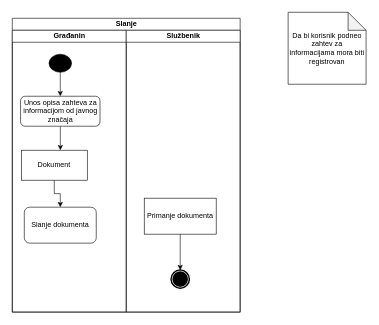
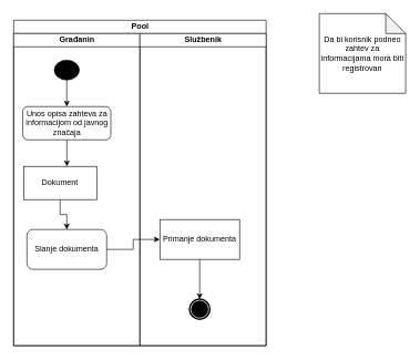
  <mxCell id="0" />
  <mxCell id="1" parent="0" />
- <mxCell id="2" value="Slanje" style="swimlane;html=1;childLayout=stackLayout;resizeParent=1;resizeParentMax=0;startSize=20;" parent="1" vertex="1"><mxGeometry x="20" y="30" width="380" height="490" as="geometry" /></mxCell>
+ <mxCell id="2" value="Pool" style="swimlane;html=1;childLayout=stackLayout;resizeParent=1;resizeParentMax=0;startSize=20;" parent="1" vertex="1"><mxGeometry x="20" y="30" width="380" height="490" as="geometry" /></mxCell>
  <mxCell id="3" value="Građanin" style="swimlane;html=1;startSize=20;align=center;labelBorderColor=none;" parent="2" vertex="1"><mxGeometry y="20" width="190" height="470" as="geometry"><mxRectangle y="20" width="30" height="460" as="alternateBounds" /></mxGeometry></mxCell>
  <mxCell id="4" style="edgeStyle=orthogonalEdgeStyle;rounded=0;orthogonalLoop=1;jettySize=auto;html=1;exitX=0.5;exitY=1;exitDx=0;exitDy=0;entryX=0.5;entryY=0;entryDx=0;entryDy=0;" parent="3" source="5" target="7" edge="1"><mxGeometry relative="1" as="geometry"><Array as="points"><mxPoint x="80" y="110" /></Array></mxGeometry></mxCell>
  <mxCell id="5" value="" style="shape=mxgraph.bpmn.shape;html=1;verticalLabelPosition=bottom;labelBackgroundColor=#000000;verticalAlign=top;align=center;perimeter=ellipsePerimeter;outlineConnect=0;outline=standard;symbol=general;fillColor=#000000;" parent="3" vertex="1"><mxGeometry x="61.25" y="40" width="37.5" height="30" as="geometry" /></mxCell>
  <mxCell id="6" style="edgeStyle=orthogonalEdgeStyle;rounded=0;orthogonalLoop=1;jettySize=auto;html=1;" parent="3" source="7" target="9" edge="1"><mxGeometry relative="1" as="geometry"><Array as="points"><mxPoint x="80" y="170" /><mxPoint x="80" y="170" /></Array></mxGeometry></mxCell>
  <mxCell id="7" value="Unos opisa zahteva za informacijom od javnog značaja" style="rounded=1;whiteSpace=wrap;html=1;align=center;fillColor=#FFFFFF;" parent="3" vertex="1"><mxGeometry x="13.75" y="110" width="132.5" height="50" as="geometry" /></mxCell>
  <mxCell id="8" style="edgeStyle=orthogonalEdgeStyle;rounded=0;orthogonalLoop=1;jettySize=auto;html=1;entryX=0.5;entryY=0;entryDx=0;entryDy=0;" parent="3" source="9" target="10" edge="1"><mxGeometry relative="1" as="geometry" /></mxCell>
  <mxCell id="9" value="Dokument" style="rounded=0;whiteSpace=wrap;html=1;fillColor=#FFFFFF;align=center;" parent="3" vertex="1"><mxGeometry x="15" y="200" width="110" height="50" as="geometry" /></mxCell>
  <mxCell id="10" value="Slanje dokumenta" style="rounded=1;whiteSpace=wrap;html=1;fillColor=#FFFFFF;align=center;" parent="3" vertex="1"><mxGeometry x="20" y="295" width="120" height="60" as="geometry" /></mxCell>
  <mxCell id="11" value="Službenik" style="swimlane;html=1;startSize=20;" parent="2" vertex="1"><mxGeometry x="190" y="20" width="190" height="470" as="geometry" /></mxCell>
  <mxCell id="12" value="Primanje dokumenta" style="whiteSpace=wrap;html=1;fillColor=#FFFFFF;align=center;rounded=0;" parent="11" vertex="1"><mxGeometry x="30" y="280" width="120" height="60" as="geometry" /></mxCell>
  <mxCell id="13" value="" style="shape=mxgraph.bpmn.shape;html=1;verticalLabelPosition=bottom;labelBackgroundColor=#ffffff;verticalAlign=top;align=center;perimeter=ellipsePerimeter;outlineConnect=0;outline=end;symbol=terminate;" parent="11" vertex="1"><mxGeometry x="75" y="400" width="30" height="30" as="geometry" /></mxCell>
  <mxCell id="14" value="" style="endArrow=classic;html=1;exitX=0.5;exitY=1;exitDx=0;exitDy=0;entryX=0.5;entryY=0;entryDx=0;entryDy=0;" parent="11" source="12" target="13" edge="1"><mxGeometry width="50" height="50" relative="1" as="geometry"><mxPoint x="-103.75" y="450" as="sourcePoint" /><mxPoint x="80" y="440" as="targetPoint" /></mxGeometry></mxCell>
+ <mxCell id="15" style="edgeStyle=orthogonalEdgeStyle;rounded=0;orthogonalLoop=1;jettySize=auto;html=1;exitX=1;exitY=0.5;exitDx=0;exitDy=0;entryX=0;entryY=0.5;entryDx=0;entryDy=0;" parent="2" source="10" target="12" edge="1"><mxGeometry relative="1" as="geometry" /></mxCell>
  <mxCell id="16" value="Da bi korisnik podneo zahtev za informacijama mora biti registrovan" style="shape=note;whiteSpace=wrap;html=1;backgroundOutline=1;darkOpacity=0.05;" parent="1" vertex="1"><mxGeometry x="480" y="20" width="130" height="120" as="geometry" /></mxCell>
